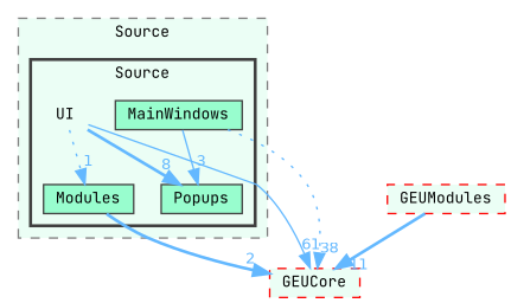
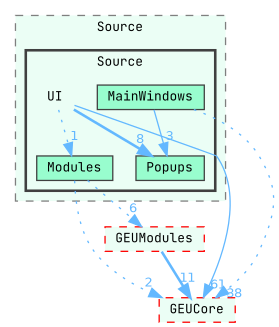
  digraph {
    compound=true
    fontname="JetBrains Mono"
    node [fontname="JetBrains Mono" fontsize=10 shape=box color=grey25 fillcolor="#98fdce" style=filled]
    edge [color=steelblue1 fontcolor=steelblue1 fontname="JetBrains Mono" fontsize=10 labeldistance=1.5 labelfontname=Helvetica labelfontsize=10 style=dotted]
    n1 [height=0.2 label=UI shape=plaintext width=0.4 color="" fillcolor="" style=""]
    n2 [height=0.2 label=MainWindows width=0.4]
    n3 [height=0.2 label=Modules width=0.4]
    n4 [height=0.2 label=Popups width=0.4]
    n5 [color=red fillcolor="#ebfef5" height=0.2 label=GEUCore style="filled,dashed" width=0.4]
    n6 [color=red fillcolor="#ebfef5" height=0.2 label=GEUModules style="filled,dashed" width=0.4]
    subgraph cluster_1 {
      bgcolor="#ebfef5"
      fontsize=10
      label=Source
      pencolor=grey50
      style="filled,dashed"
      subgraph cluster_2 {
        bgcolor="#ebfef5"
        fontsize=10
        label=Source
        pencolor=grey25
        style="filled,bold"
        n1
        n2
        n3
        n4
      }
    }
    n1 -> n3 [headlabel=1]
    n1 -> n4 [headlabel=8 style=bold]
    n1 -> n5 [headlabel=61 style=solid]
    n2 -> n4 [headlabel=3 style=solid]
    n2 -> n5 [headlabel=38]
-   n3 -> n5 [headlabel=2 style=bold]
+   n3 -> n5 [headlabel=2]
+   n3 -> n6 [headlabel=6]
    n6 -> n5 [headlabel=11 style=bold]
  }
